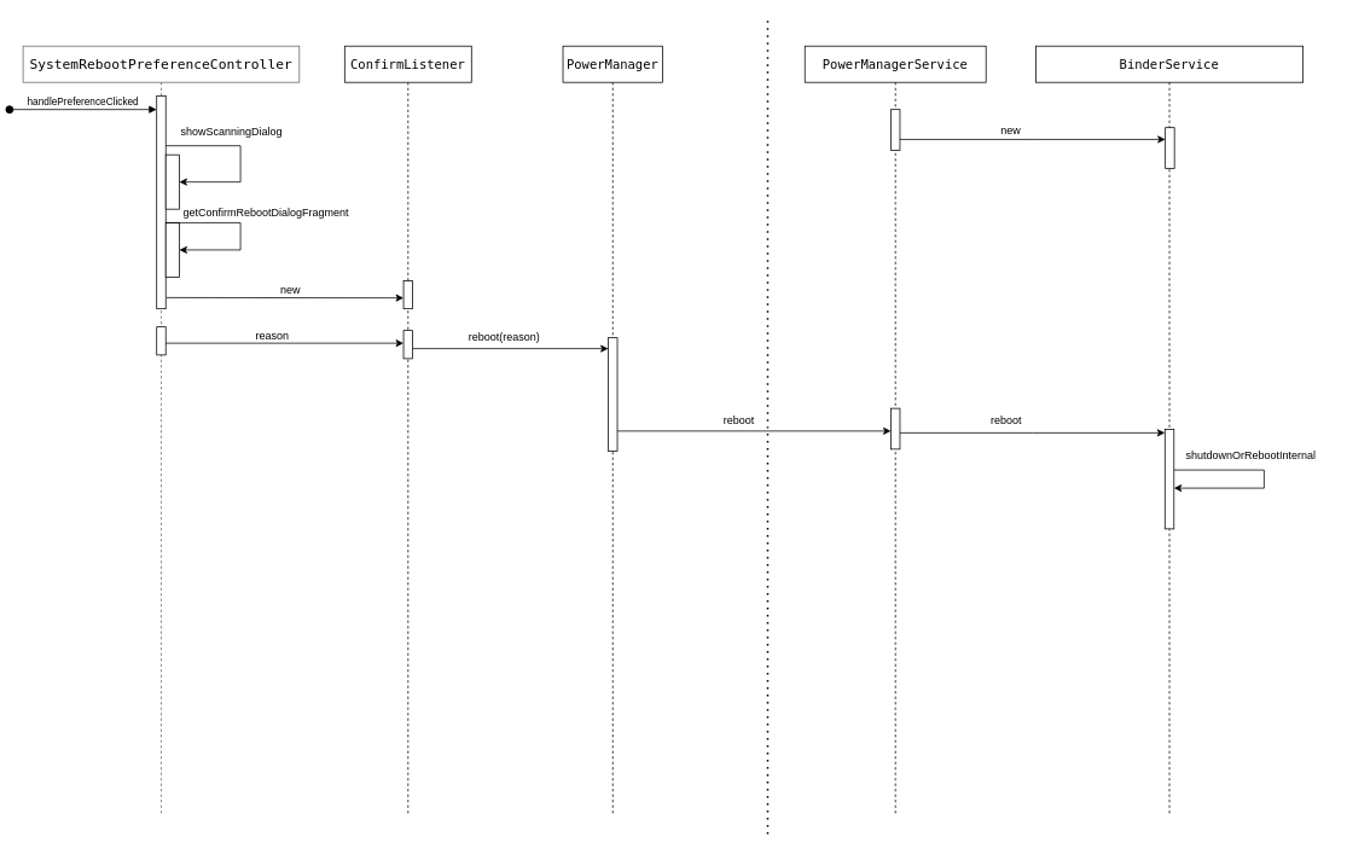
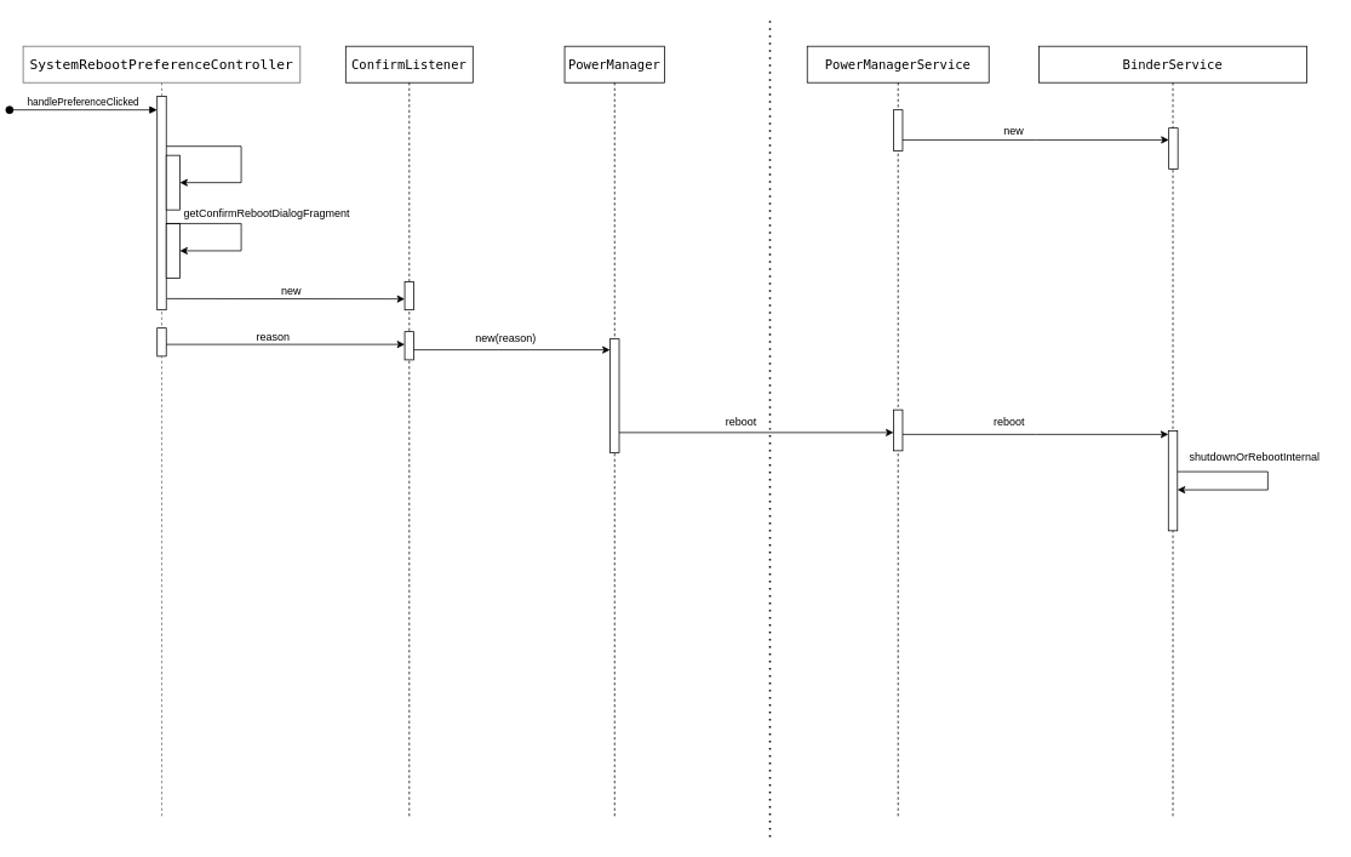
  <mxCell id="0" />
  <mxCell id="1" parent="0" />
  <mxCell id="2" value="&lt;div style=&quot;font-family: &amp;quot;Source Code Pro&amp;quot;, monospace; font-size: 11.3pt;&quot;&gt;&lt;font color=&quot;#000000&quot;&gt;SystemRebootPreferenceController&lt;/font&gt;&lt;/div&gt;" style="shape=umlLifeline;perimeter=lifelinePerimeter;whiteSpace=wrap;html=1;container=0;dropTarget=0;collapsible=0;recursiveResize=0;outlineConnect=0;portConstraint=eastwest;newEdgeStyle={&quot;edgeStyle&quot;:&quot;elbowEdgeStyle&quot;,&quot;elbow&quot;:&quot;vertical&quot;,&quot;curved&quot;:0,&quot;rounded&quot;:0};fillColor=default;fontColor=#333333;strokeColor=#666666;" parent="1" vertex="1"><mxGeometry x="20" y="50" width="305" height="850" as="geometry" /></mxCell>
  <mxCell id="3" value="" style="html=1;points=[];perimeter=orthogonalPerimeter;outlineConnect=0;targetShapes=umlLifeline;portConstraint=eastwest;newEdgeStyle={&quot;edgeStyle&quot;:&quot;elbowEdgeStyle&quot;,&quot;elbow&quot;:&quot;vertical&quot;,&quot;curved&quot;:0,&quot;rounded&quot;:0};" parent="2" vertex="1"><mxGeometry x="147.5" y="55" width="10" height="235" as="geometry" /></mxCell>
  <mxCell id="4" value="handlePreferenceClicked" style="html=1;verticalAlign=bottom;startArrow=oval;endArrow=block;startSize=8;edgeStyle=elbowEdgeStyle;elbow=vertical;curved=0;rounded=0;" parent="2" target="3" edge="1"><mxGeometry relative="1" as="geometry"><mxPoint x="-15" y="70" as="sourcePoint" /></mxGeometry></mxCell>
  <mxCell id="5" value="" style="html=1;points=[];perimeter=orthogonalPerimeter;outlineConnect=0;targetShapes=umlLifeline;portConstraint=eastwest;newEdgeStyle={&quot;edgeStyle&quot;:&quot;elbowEdgeStyle&quot;,&quot;elbow&quot;:&quot;vertical&quot;,&quot;curved&quot;:0,&quot;rounded&quot;:0};" vertex="1" parent="2"><mxGeometry x="147.5" y="310" width="10" height="31" as="geometry" /></mxCell>
  <mxCell id="6" value="&lt;div style=&quot;font-family: &amp;quot;Source Code Pro&amp;quot;, monospace; font-size: 11.3pt;&quot;&gt;&lt;div style=&quot;font-size: 11.3pt;&quot;&gt;&lt;div style=&quot;font-size: 10.5pt;&quot;&gt;PowerManagerService&lt;/div&gt;&lt;/div&gt;&lt;/div&gt;" style="shape=umlLifeline;perimeter=lifelinePerimeter;whiteSpace=wrap;html=1;container=0;dropTarget=0;collapsible=0;recursiveResize=0;outlineConnect=0;portConstraint=eastwest;newEdgeStyle={&quot;edgeStyle&quot;:&quot;elbowEdgeStyle&quot;,&quot;elbow&quot;:&quot;vertical&quot;,&quot;curved&quot;:0,&quot;rounded&quot;:0};" parent="1" vertex="1"><mxGeometry x="883" y="50" width="200" height="850" as="geometry" /></mxCell>
  <mxCell id="7" style="edgeStyle=elbowEdgeStyle;rounded=0;orthogonalLoop=1;jettySize=auto;html=1;elbow=vertical;curved=0;" parent="6" target="6" edge="1"><mxGeometry relative="1" as="geometry"><mxPoint x="100" y="250" as="sourcePoint" /></mxGeometry></mxCell>
  <mxCell id="8" value="" style="html=1;points=[];perimeter=orthogonalPerimeter;outlineConnect=0;targetShapes=umlLifeline;portConstraint=eastwest;newEdgeStyle={&quot;edgeStyle&quot;:&quot;elbowEdgeStyle&quot;,&quot;elbow&quot;:&quot;vertical&quot;,&quot;curved&quot;:0,&quot;rounded&quot;:0};" parent="6" vertex="1"><mxGeometry x="95" y="400" width="10" height="45" as="geometry" /></mxCell>
  <mxCell id="9" value="" style="html=1;points=[];perimeter=orthogonalPerimeter;outlineConnect=0;targetShapes=umlLifeline;portConstraint=eastwest;newEdgeStyle={&quot;edgeStyle&quot;:&quot;elbowEdgeStyle&quot;,&quot;elbow&quot;:&quot;vertical&quot;,&quot;curved&quot;:0,&quot;rounded&quot;:0};" vertex="1" parent="6"><mxGeometry x="95" y="70" width="10" height="45" as="geometry" /></mxCell>
  <mxCell id="10" value="&lt;div style=&quot;font-family: &amp;quot;Source Code Pro&amp;quot;, monospace; font-size: 11.3pt;&quot;&gt;&lt;div style=&quot;font-size: 10.5pt;&quot;&gt;ConfirmListener&lt;/div&gt;&lt;/div&gt;" style="shape=umlLifeline;perimeter=lifelinePerimeter;whiteSpace=wrap;html=1;container=0;dropTarget=0;collapsible=0;recursiveResize=0;outlineConnect=0;portConstraint=eastwest;newEdgeStyle={&quot;edgeStyle&quot;:&quot;elbowEdgeStyle&quot;,&quot;elbow&quot;:&quot;vertical&quot;,&quot;curved&quot;:0,&quot;rounded&quot;:0};" parent="1" vertex="1"><mxGeometry x="375" y="50" width="140" height="850" as="geometry" /></mxCell>
  <mxCell id="11" value="" style="html=1;points=[];perimeter=orthogonalPerimeter;outlineConnect=0;targetShapes=umlLifeline;portConstraint=eastwest;newEdgeStyle={&quot;edgeStyle&quot;:&quot;elbowEdgeStyle&quot;,&quot;elbow&quot;:&quot;vertical&quot;,&quot;curved&quot;:0,&quot;rounded&quot;:0};" parent="10" vertex="1"><mxGeometry x="65" y="259" width="10" height="31" as="geometry" /></mxCell>
  <mxCell id="12" value="" style="html=1;points=[];perimeter=orthogonalPerimeter;outlineConnect=0;targetShapes=umlLifeline;portConstraint=eastwest;newEdgeStyle={&quot;edgeStyle&quot;:&quot;elbowEdgeStyle&quot;,&quot;elbow&quot;:&quot;vertical&quot;,&quot;curved&quot;:0,&quot;rounded&quot;:0};" vertex="1" parent="10"><mxGeometry x="65" y="314" width="10" height="31" as="geometry" /></mxCell>
  <mxCell id="13" value="&lt;div style=&quot;font-family: &amp;quot;Source Code Pro&amp;quot;, monospace; font-size: 11.3pt;&quot;&gt;&lt;div style=&quot;font-size: 11.3pt;&quot;&gt;&lt;div style=&quot;font-size: 10.5pt;&quot;&gt;BinderService&lt;/div&gt;&lt;/div&gt;&lt;/div&gt;" style="shape=umlLifeline;perimeter=lifelinePerimeter;whiteSpace=wrap;html=1;container=0;dropTarget=0;collapsible=0;recursiveResize=0;outlineConnect=0;portConstraint=eastwest;newEdgeStyle={&quot;edgeStyle&quot;:&quot;elbowEdgeStyle&quot;,&quot;elbow&quot;:&quot;vertical&quot;,&quot;curved&quot;:0,&quot;rounded&quot;:0};" parent="1" vertex="1"><mxGeometry x="1138" y="50" width="295" height="850" as="geometry" /></mxCell>
  <mxCell id="14" value="" style="html=1;points=[];perimeter=orthogonalPerimeter;outlineConnect=0;targetShapes=umlLifeline;portConstraint=eastwest;newEdgeStyle={&quot;edgeStyle&quot;:&quot;elbowEdgeStyle&quot;,&quot;elbow&quot;:&quot;vertical&quot;,&quot;curved&quot;:0,&quot;rounded&quot;:0};" parent="13" vertex="1"><mxGeometry x="142.5" y="423" width="10" height="110" as="geometry" /></mxCell>
  <mxCell id="15" value="" style="html=1;points=[];perimeter=orthogonalPerimeter;outlineConnect=0;targetShapes=umlLifeline;portConstraint=eastwest;newEdgeStyle={&quot;edgeStyle&quot;:&quot;elbowEdgeStyle&quot;,&quot;elbow&quot;:&quot;vertical&quot;,&quot;curved&quot;:0,&quot;rounded&quot;:0};" vertex="1" parent="13"><mxGeometry x="143" y="90" width="10" height="45" as="geometry" /></mxCell>
  <mxCell id="16" style="edgeStyle=elbowEdgeStyle;rounded=0;orthogonalLoop=1;jettySize=auto;html=1;elbow=vertical;curved=0;" edge="1" parent="13" source="14" target="14"><mxGeometry relative="1" as="geometry"><Array as="points"><mxPoint x="252" y="473" /></Array></mxGeometry></mxCell>
  <mxCell id="17" value="" style="edgeStyle=elbowEdgeStyle;rounded=0;orthogonalLoop=1;jettySize=auto;html=1;elbow=vertical;curved=0;" parent="1" source="19" target="8" edge="1"><mxGeometry relative="1" as="geometry"><mxPoint x="650" y="472.833" as="sourcePoint" /><Array as="points"><mxPoint x="720" y="470" /></Array></mxGeometry></mxCell>
  <mxCell id="18" value="" style="endArrow=none;dashed=1;html=1;dashPattern=1 3;strokeWidth=2;rounded=0;" parent="1" edge="1"><mxGeometry width="50" height="50" relative="1" as="geometry"><mxPoint x="842" y="920" as="sourcePoint" /><mxPoint x="842" y="20" as="targetPoint" /></mxGeometry></mxCell>
  <mxCell id="19" value="&lt;div style=&quot;font-family: &amp;quot;Source Code Pro&amp;quot;, monospace; font-size: 11.3pt;&quot;&gt;&lt;div style=&quot;font-size: 11.3pt;&quot;&gt;&lt;div style=&quot;font-size: 10.5pt;&quot;&gt;PowerManager&lt;/div&gt;&lt;/div&gt;&lt;/div&gt;" style="shape=umlLifeline;perimeter=lifelinePerimeter;whiteSpace=wrap;html=1;container=0;dropTarget=0;collapsible=0;recursiveResize=0;outlineConnect=0;portConstraint=eastwest;newEdgeStyle={&quot;edgeStyle&quot;:&quot;elbowEdgeStyle&quot;,&quot;elbow&quot;:&quot;vertical&quot;,&quot;curved&quot;:0,&quot;rounded&quot;:0};" parent="1" vertex="1"><mxGeometry x="616" y="50" width="110" height="850" as="geometry" /></mxCell>
  <mxCell id="20" value="" style="html=1;points=[];perimeter=orthogonalPerimeter;outlineConnect=0;targetShapes=umlLifeline;portConstraint=eastwest;newEdgeStyle={&quot;edgeStyle&quot;:&quot;elbowEdgeStyle&quot;,&quot;elbow&quot;:&quot;vertical&quot;,&quot;curved&quot;:0,&quot;rounded&quot;:0};" parent="19" vertex="1"><mxGeometry x="50" y="322" width="10" height="125" as="geometry" /></mxCell>
  <mxCell id="21" value="" style="whiteSpace=wrap;html=1;" vertex="1" parent="1"><mxGeometry x="177.5" y="170" width="15" height="60" as="geometry" /></mxCell>
  <mxCell id="22" value="" style="edgeStyle=elbowEdgeStyle;rounded=0;orthogonalLoop=1;jettySize=auto;html=1;elbow=vertical;curved=0;entryX=1;entryY=0.5;entryDx=0;entryDy=0;" edge="1" parent="1" source="3" target="21"><mxGeometry relative="1" as="geometry"><Array as="points"><mxPoint x="260" y="160" /></Array></mxGeometry></mxCell>
- <mxCell id="23" value="showScanningDialog" style="text;html=1;align=center;verticalAlign=middle;resizable=0;points=[];autosize=1;strokeColor=none;fillColor=none;" vertex="1" parent="1"><mxGeometry x="180" y="130" width="140" height="30" as="geometry" /></mxCell>
  <mxCell id="24" value="" style="whiteSpace=wrap;html=1;" vertex="1" parent="1"><mxGeometry x="177.5" y="245" width="15" height="60" as="geometry" /></mxCell>
  <mxCell id="25" style="edgeStyle=none;rounded=0;orthogonalLoop=1;jettySize=auto;html=1;entryX=1;entryY=0.5;entryDx=0;entryDy=0;" edge="1" parent="1" source="24" target="24"><mxGeometry relative="1" as="geometry" /></mxCell>
  <mxCell id="26" value="" style="edgeStyle=elbowEdgeStyle;rounded=0;orthogonalLoop=1;jettySize=auto;html=1;elbow=vertical;curved=0;entryX=1;entryY=0.5;entryDx=0;entryDy=0;exitX=0;exitY=0;exitDx=0;exitDy=0;" edge="1" parent="1" source="24" target="24"><mxGeometry relative="1" as="geometry"><mxPoint x="188" y="170" as="sourcePoint" /><mxPoint x="203" y="210" as="targetPoint" /><Array as="points"><mxPoint x="260" y="240" /></Array></mxGeometry></mxCell>
  <mxCell id="27" value="getConfirmRebootDialogFragment" style="text;html=1;align=center;verticalAlign=middle;resizable=0;points=[];autosize=1;strokeColor=none;fillColor=none;" vertex="1" parent="1"><mxGeometry x="183" y="219" width="210" height="30" as="geometry" /></mxCell>
  <mxCell id="28" value="" style="edgeStyle=elbowEdgeStyle;rounded=0;orthogonalLoop=1;jettySize=auto;html=1;elbow=vertical;curved=0;" edge="1" parent="1"><mxGeometry relative="1" as="geometry"><mxPoint x="178.167" y="327.667" as="sourcePoint" /><mxPoint x="440" y="327.333" as="targetPoint" /></mxGeometry></mxCell>
  <mxCell id="29" value="new" style="text;html=1;align=center;verticalAlign=middle;resizable=0;points=[];autosize=1;strokeColor=none;fillColor=none;" vertex="1" parent="1"><mxGeometry x="290" y="304" width="50" height="30" as="geometry" /></mxCell>
  <mxCell id="30" value="" style="endArrow=classic;html=1;rounded=0;endFill=1;" edge="1" parent="1"><mxGeometry width="50" height="50" relative="1" as="geometry"><mxPoint x="450" y="384" as="sourcePoint" /><mxPoint x="666" y="384" as="targetPoint" /><Array as="points" /></mxGeometry></mxCell>
  <mxCell id="31" value="" style="edgeStyle=elbowEdgeStyle;rounded=0;orthogonalLoop=1;jettySize=auto;html=1;elbow=vertical;curved=0;" edge="1" parent="1" source="9" target="15"><mxGeometry relative="1" as="geometry" /></mxCell>
  <mxCell id="32" value="new" style="text;html=1;align=center;verticalAlign=middle;resizable=0;points=[];autosize=1;strokeColor=none;fillColor=none;" vertex="1" parent="1"><mxGeometry x="1085" y="128" width="50" height="30" as="geometry" /></mxCell>
  <mxCell id="33" style="edgeStyle=elbowEdgeStyle;rounded=0;orthogonalLoop=1;jettySize=auto;html=1;elbow=vertical;curved=0;" edge="1" parent="1"><mxGeometry relative="1" as="geometry"><mxPoint x="988" y="477" as="sourcePoint" /><mxPoint x="1280.5" y="477" as="targetPoint" /></mxGeometry></mxCell>
  <mxCell id="34" value="reboot" style="text;html=1;align=center;verticalAlign=middle;resizable=0;points=[];autosize=1;strokeColor=none;fillColor=none;" vertex="1" parent="1"><mxGeometry x="1075" y="449" width="60" height="30" as="geometry" /></mxCell>
  <mxCell id="35" value="shutdownOrRebootInternal" style="text;html=1;align=center;verticalAlign=middle;resizable=0;points=[];autosize=1;strokeColor=none;fillColor=none;" vertex="1" parent="1"><mxGeometry x="1290" y="488" width="170" height="30" as="geometry" /></mxCell>
  <mxCell id="36" style="edgeStyle=elbowEdgeStyle;rounded=0;orthogonalLoop=1;jettySize=auto;html=1;elbow=vertical;curved=0;" edge="1" parent="1" source="5" target="12"><mxGeometry relative="1" as="geometry"><Array as="points" /></mxGeometry></mxCell>
  <mxCell id="37" value="reason" style="text;html=1;align=center;verticalAlign=middle;resizable=0;points=[];autosize=1;strokeColor=none;fillColor=none;" vertex="1" parent="1"><mxGeometry x="255" y="355" width="80" height="30" as="geometry" /></mxCell>
- <mxCell id="38" value="reboot(reason)" style="text;html=1;align=center;verticalAlign=middle;resizable=0;points=[];autosize=1;strokeColor=none;fillColor=none;" vertex="1" parent="1"><mxGeometry x="501" y="357" width="100" height="30" as="geometry" /></mxCell>
+ <mxCell id="38" value="new(reason)" style="text;html=1;align=center;verticalAlign=middle;resizable=0;points=[];autosize=1;strokeColor=none;fillColor=none;" vertex="1" parent="1"><mxGeometry x="501" y="357" width="100" height="30" as="geometry" /></mxCell>
  <mxCell id="39" value="reboot" style="text;html=1;align=center;verticalAlign=middle;resizable=0;points=[];autosize=1;strokeColor=none;fillColor=none;" vertex="1" parent="1"><mxGeometry x="780" y="449" width="60" height="30" as="geometry" /></mxCell>
